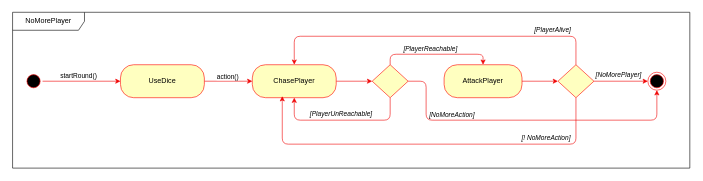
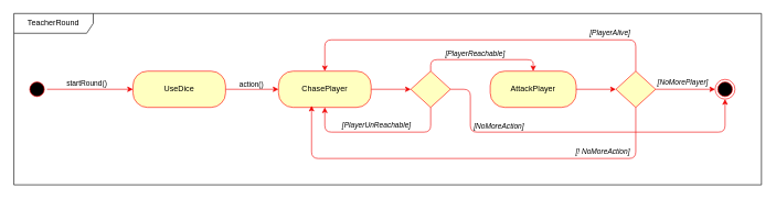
  <mxCell id="0" />
  <mxCell id="1" parent="0" />
  <mxCell id="2" style="edgeStyle=orthogonalEdgeStyle;rounded=0;orthogonalLoop=1;jettySize=auto;html=1;entryX=0;entryY=0.5;entryDx=0;entryDy=0;strokeColor=#F00000;" parent="1" source="4" target="7" edge="1"><mxGeometry relative="1" as="geometry" /></mxCell>
  <mxCell id="3" value="startRound()" style="edgeLabel;html=1;align=center;verticalAlign=middle;resizable=0;points=[];" parent="2" vertex="1" connectable="0"><mxGeometry x="-0.218" relative="1" as="geometry"><mxPoint x="8" y="-10" as="offset" /></mxGeometry></mxCell>
  <mxCell id="4" value="" style="ellipse;html=1;shape=startState;fillColor=#000000;strokeColor=#ff0000;" parent="1" vertex="1"><mxGeometry x="40" y="120" width="30" height="30" as="geometry" /></mxCell>
  <mxCell id="5" style="edgeStyle=orthogonalEdgeStyle;rounded=0;orthogonalLoop=1;jettySize=auto;html=1;entryX=0;entryY=0.5;entryDx=0;entryDy=0;strokeColor=#F00505;" parent="1" source="7" target="9" edge="1"><mxGeometry relative="1" as="geometry" /></mxCell>
  <mxCell id="6" value="action()" style="edgeLabel;html=1;align=center;verticalAlign=middle;resizable=0;points=[];" parent="5" vertex="1" connectable="0"><mxGeometry x="-0.25" y="-1" relative="1" as="geometry"><mxPoint x="8" y="-10" as="offset" /></mxGeometry></mxCell>
  <mxCell id="7" value="UseDice" style="rounded=1;whiteSpace=wrap;html=1;arcSize=40;fontColor=#000000;fillColor=#ffffc0;strokeColor=#ff0000;" parent="1" vertex="1"><mxGeometry x="200" y="107.5" width="140" height="55" as="geometry" /></mxCell>
  <mxCell id="8" style="edgeStyle=orthogonalEdgeStyle;rounded=1;orthogonalLoop=1;jettySize=auto;html=1;entryX=0;entryY=0.5;entryDx=0;entryDy=0;strokeColor=#F00505;curved=0;" parent="1" source="9" target="18" edge="1"><mxGeometry relative="1" as="geometry" /></mxCell>
  <mxCell id="9" value="ChasePlayer" style="rounded=1;whiteSpace=wrap;html=1;arcSize=40;fontColor=#000000;fillColor=#ffffc0;strokeColor=#ff0000;" parent="1" vertex="1"><mxGeometry x="420" y="107.5" width="140" height="55" as="geometry" /></mxCell>
  <mxCell id="10" style="edgeStyle=orthogonalEdgeStyle;rounded=0;orthogonalLoop=1;jettySize=auto;html=1;entryX=0;entryY=0.5;entryDx=0;entryDy=0;strokeColor=#F00505;" parent="1" source="11" target="25" edge="1"><mxGeometry relative="1" as="geometry" /></mxCell>
  <mxCell id="11" value="AttackPlayer" style="rounded=1;whiteSpace=wrap;html=1;arcSize=40;fontColor=#000000;fillColor=#ffffc0;strokeColor=#ff0000;" parent="1" vertex="1"><mxGeometry x="740" y="107.5" width="130" height="55" as="geometry" /></mxCell>
  <mxCell id="12" style="edgeStyle=orthogonalEdgeStyle;rounded=1;orthogonalLoop=1;jettySize=auto;html=1;entryX=0.5;entryY=0;entryDx=0;entryDy=0;strokeColor=#F00505;exitX=0.5;exitY=0;exitDx=0;exitDy=0;curved=0;" parent="1" source="18" target="11" edge="1"><mxGeometry relative="1" as="geometry"><mxPoint x="710" y="0" as="targetPoint" /><mxPoint x="650" y="100" as="sourcePoint" /><Array as="points"><mxPoint x="650" y="90" /><mxPoint x="805" y="90" /></Array></mxGeometry></mxCell>
  <mxCell id="13" value="&lt;i&gt;[PlayerReachable]&lt;/i&gt;" style="edgeLabel;html=1;align=center;verticalAlign=middle;resizable=0;points=[];" parent="12" vertex="1" connectable="0"><mxGeometry x="-0.535" y="2" relative="1" as="geometry"><mxPoint x="40" y="-8" as="offset" /></mxGeometry></mxCell>
  <mxCell id="14" style="edgeStyle=orthogonalEdgeStyle;rounded=1;orthogonalLoop=1;jettySize=auto;html=1;exitX=1;exitY=0.5;exitDx=0;exitDy=0;entryX=0.5;entryY=1;entryDx=0;entryDy=0;strokeColor=#F00707;curved=0;" parent="1" source="18" target="26" edge="1"><mxGeometry relative="1" as="geometry"><mxPoint x="970" y="290" as="targetPoint" /><Array as="points"><mxPoint x="710" y="135" /><mxPoint x="710" y="200" /><mxPoint x="1095" y="200" /></Array></mxGeometry></mxCell>
  <mxCell id="15" value="&lt;i&gt;[NoMoreAction]&lt;/i&gt;" style="edgeLabel;html=1;align=center;verticalAlign=middle;resizable=0;points=[];" parent="14" vertex="1" connectable="0"><mxGeometry x="-0.516" y="3" relative="1" as="geometry"><mxPoint x="9" y="-7" as="offset" /></mxGeometry></mxCell>
  <mxCell id="16" style="edgeStyle=orthogonalEdgeStyle;rounded=1;orthogonalLoop=1;jettySize=auto;html=1;exitX=0.5;exitY=1;exitDx=0;exitDy=0;entryX=0.5;entryY=1;entryDx=0;entryDy=0;strokeColor=#F00707;curved=0;" parent="1" source="18" target="9" edge="1"><mxGeometry relative="1" as="geometry"><Array as="points"><mxPoint x="650" y="200" /><mxPoint x="490" y="200" /></Array></mxGeometry></mxCell>
  <mxCell id="17" value="&lt;i&gt;[PlayerUnReachable]&lt;/i&gt;" style="edgeLabel;html=1;align=center;verticalAlign=middle;resizable=0;points=[];" parent="16" vertex="1" connectable="0"><mxGeometry x="0.362" relative="1" as="geometry"><mxPoint x="40" y="-11" as="offset" /></mxGeometry></mxCell>
  <mxCell id="18" value="" style="rhombus;whiteSpace=wrap;html=1;fontColor=#000000;fillColor=#ffffc0;strokeColor=#ff0000;" parent="1" vertex="1"><mxGeometry x="620" y="107.5" width="60" height="55" as="geometry" /></mxCell>
  <mxCell id="19" style="edgeStyle=orthogonalEdgeStyle;rounded=0;orthogonalLoop=1;jettySize=auto;html=1;entryX=0;entryY=0.5;entryDx=0;entryDy=0;strokeColor=#F00505;" parent="1" source="25" target="26" edge="1"><mxGeometry relative="1" as="geometry" /></mxCell>
  <mxCell id="20" value="&lt;i&gt;[NoMorePlayer]&lt;/i&gt;" style="edgeLabel;html=1;align=center;verticalAlign=middle;resizable=0;points=[];" parent="19" vertex="1" connectable="0"><mxGeometry x="-0.648" y="-1" relative="1" as="geometry"><mxPoint x="24" y="-13" as="offset" /></mxGeometry></mxCell>
  <mxCell id="21" style="edgeStyle=orthogonalEdgeStyle;rounded=1;orthogonalLoop=1;jettySize=auto;html=1;exitX=0.5;exitY=1;exitDx=0;exitDy=0;strokeColor=#F00707;curved=0;" parent="1" source="25" edge="1"><mxGeometry relative="1" as="geometry"><mxPoint x="470" y="160" as="targetPoint" /><Array as="points"><mxPoint x="960" y="240" /><mxPoint x="470" y="240" /><mxPoint x="470" y="163" /></Array></mxGeometry></mxCell>
  <mxCell id="22" value="&lt;i&gt;[! NoMoreAction]&lt;/i&gt;" style="edgeLabel;html=1;align=center;verticalAlign=middle;resizable=0;points=[];" parent="21" vertex="1" connectable="0"><mxGeometry x="-0.678" y="-3" relative="1" as="geometry"><mxPoint x="-24" y="-8" as="offset" /></mxGeometry></mxCell>
  <mxCell id="23" style="edgeStyle=orthogonalEdgeStyle;rounded=1;orthogonalLoop=1;jettySize=auto;html=1;entryX=0.5;entryY=0;entryDx=0;entryDy=0;strokeColor=#F00707;curved=0;" parent="1" source="25" target="9" edge="1"><mxGeometry relative="1" as="geometry"><Array as="points"><mxPoint x="960" y="60" /><mxPoint x="490" y="60" /></Array></mxGeometry></mxCell>
  <mxCell id="24" value="[PlayerAlive]" style="edgeLabel;html=1;align=center;verticalAlign=middle;resizable=0;points=[];fontStyle=2" parent="23" vertex="1" connectable="0"><mxGeometry x="-0.543" y="-1" relative="1" as="geometry"><mxPoint x="42" y="-11" as="offset" /></mxGeometry></mxCell>
  <mxCell id="25" value="" style="rhombus;whiteSpace=wrap;html=1;fontColor=#000000;fillColor=#ffffc0;strokeColor=#ff0000;" parent="1" vertex="1"><mxGeometry x="930" y="107.5" width="60" height="55" as="geometry" /></mxCell>
  <mxCell id="26" value="" style="ellipse;html=1;shape=endState;fillColor=#000000;strokeColor=#ff0000;" parent="1" vertex="1"><mxGeometry x="1080" y="120" width="30" height="30" as="geometry" /></mxCell>
- <mxCell id="27" value="NoMorePlayer" style="shape=umlFrame;whiteSpace=wrap;html=1;pointerEvents=0;width=120;height=30;" parent="1" vertex="1"><mxGeometry x="20" y="20" width="1130" height="260" as="geometry" /></mxCell>
+ <mxCell id="27" value="TeacherRound" style="shape=umlFrame;whiteSpace=wrap;html=1;pointerEvents=0;width=120;height=30;" parent="1" vertex="1"><mxGeometry x="20" y="20" width="1130" height="260" as="geometry" /></mxCell>
